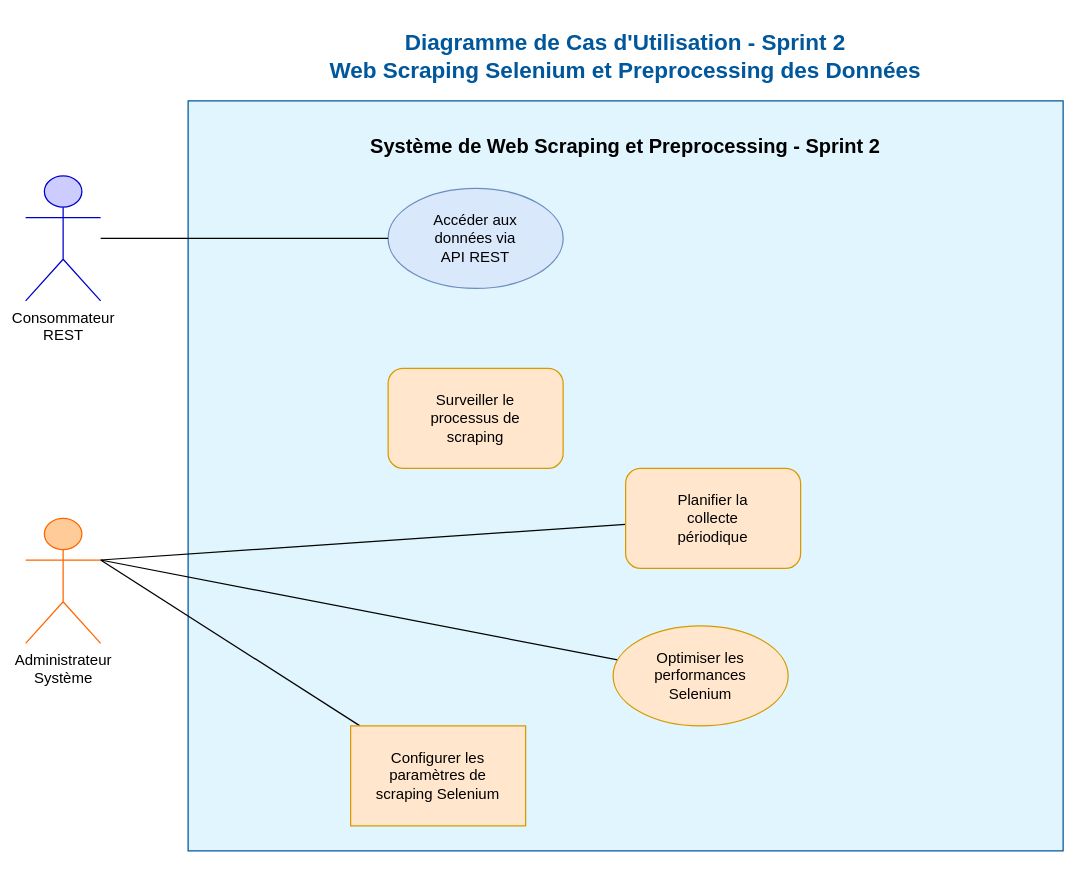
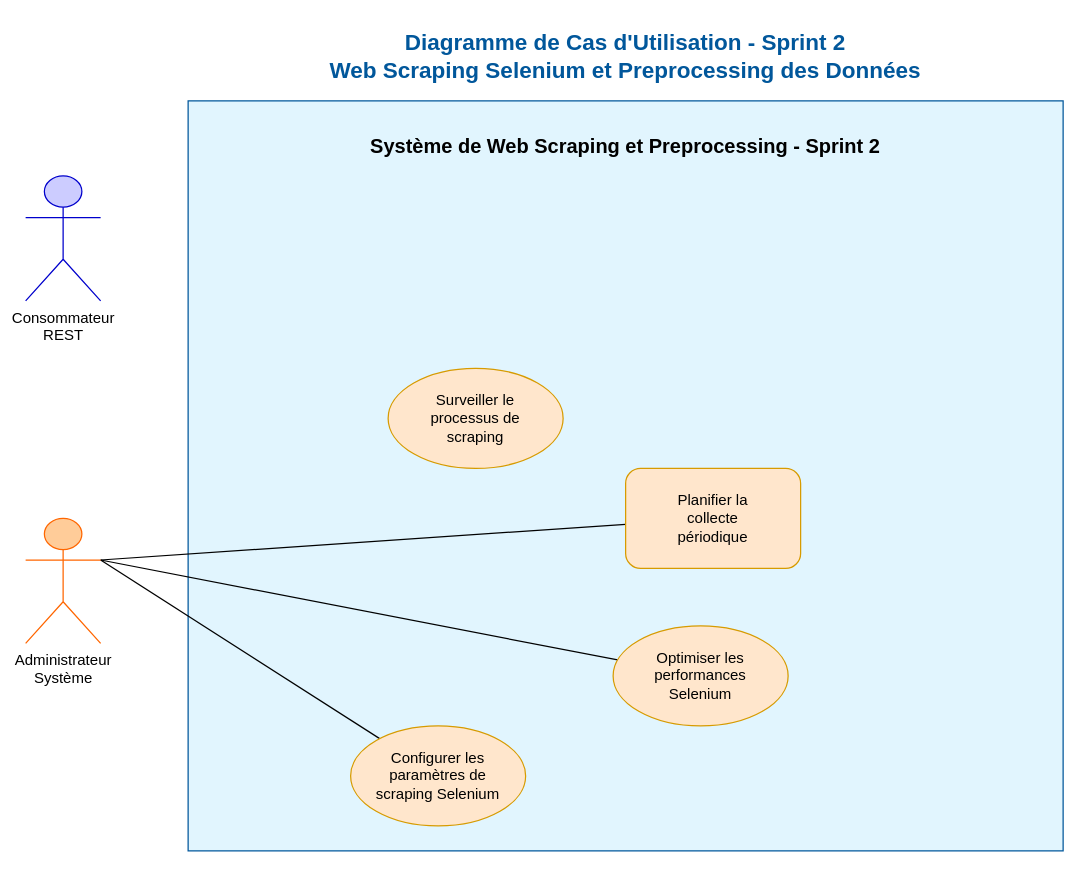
  <mxCell id="0" />
  <mxCell id="1" parent="0" />
  <mxCell id="2" value="Système de Web Scraping et Preprocessing - Sprint 2" style="rounded=0;whiteSpace=wrap;html=1;fillColor=#e1f5fe;strokeColor=#01579b;fontSize=16;fontStyle=1;verticalAlign=top;spacingTop=20;" parent="1" vertex="1"><mxGeometry x="150" y="80" width="700" height="600" as="geometry" /></mxCell>
  <mxCell id="3" style="edgeStyle=none;html=1;exitX=1;exitY=0.333;exitDx=0;exitDy=0;exitPerimeter=0;endArrow=none;endFill=0;" parent="1" source="6" target="10" edge="1"><mxGeometry relative="1" as="geometry" /></mxCell>
  <mxCell id="4" style="edgeStyle=none;html=1;exitX=1;exitY=0.333;exitDx=0;exitDy=0;exitPerimeter=0;endArrow=none;endFill=0;" parent="1" source="6" target="8" edge="1"><mxGeometry relative="1" as="geometry" /></mxCell>
  <mxCell id="5" style="edgeStyle=none;html=1;exitX=1;exitY=0.333;exitDx=0;exitDy=0;exitPerimeter=0;endArrow=none;endFill=0;" parent="1" source="6" target="12" edge="1"><mxGeometry relative="1" as="geometry" /></mxCell>
  <mxCell id="6" value="Administrateur&lt;br&gt;Système" style="shape=umlActor;verticalLabelPosition=bottom;verticalAlign=top;html=1;outlineConnect=0;fillColor=#ffcc99;strokeColor=#ff6600;" parent="1" vertex="1"><mxGeometry x="20" y="414" width="60" height="100" as="geometry" /></mxCell>
  <mxCell id="7" value="Consommateur&lt;br&gt;REST" style="shape=umlActor;verticalLabelPosition=bottom;verticalAlign=top;html=1;outlineConnect=0;fillColor=#ccccff;strokeColor=#0000cc;" parent="1" vertex="1"><mxGeometry x="20" y="140" width="60" height="100" as="geometry" /></mxCell>
- <mxCell id="8" value="Configurer les&lt;br&gt;paramètres de&lt;br&gt;scraping Selenium" style="whiteSpace=wrap;html=1;fillColor=#ffe6cc;strokeColor=#d79b00;rounded=0;" parent="1" vertex="1"><mxGeometry x="280" y="580" width="140" height="80" as="geometry" /></mxCell>
- <mxCell id="9" value="Surveiller le&lt;br&gt;processus de&lt;br&gt;scraping" style="whiteSpace=wrap;html=1;fillColor=#ffe6cc;strokeColor=#d79b00;rounded=1;" parent="1" vertex="1"><mxGeometry x="310" y="294" width="140" height="80" as="geometry" /></mxCell>
+ <mxCell id="8" value="Configurer les&lt;br&gt;paramètres de&lt;br&gt;scraping Selenium" style="ellipse;whiteSpace=wrap;html=1;fillColor=#ffe6cc;strokeColor=#d79b00;" parent="1" vertex="1"><mxGeometry x="280" y="580" width="140" height="80" as="geometry" /></mxCell>
+ <mxCell id="9" value="Surveiller le&lt;br&gt;processus de&lt;br&gt;scraping" style="ellipse;whiteSpace=wrap;html=1;fillColor=#ffe6cc;strokeColor=#d79b00;" parent="1" vertex="1"><mxGeometry x="310" y="294" width="140" height="80" as="geometry" /></mxCell>
  <mxCell id="10" value="Planifier la&lt;br&gt;collecte&lt;br&gt;périodique" style="whiteSpace=wrap;html=1;fillColor=#ffe6cc;strokeColor=#d79b00;rounded=1;" parent="1" vertex="1"><mxGeometry x="500" y="374" width="140" height="80" as="geometry" /></mxCell>
- <mxCell id="11" value="Accéder aux&lt;br&gt;données via&lt;br&gt;API REST" style="ellipse;whiteSpace=wrap;html=1;fillColor=#dae8fc;strokeColor=#6c8ebf;" parent="1" vertex="1"><mxGeometry x="310" y="150" width="140" height="80" as="geometry" /></mxCell>
  <mxCell id="12" value="Optimiser les&lt;br&gt;performances&lt;br&gt;Selenium" style="ellipse;whiteSpace=wrap;html=1;fillColor=#ffe6cc;strokeColor=#d79b00;" parent="1" vertex="1"><mxGeometry x="490" y="500" width="140" height="80" as="geometry" /></mxCell>
- <mxCell id="13" value="" style="endArrow=none;html=1;rounded=0;" parent="1" source="7" target="11" edge="1"><mxGeometry width="50" height="50" relative="1" as="geometry"><mxPoint x="350" y="400" as="sourcePoint" /><mxPoint x="400" y="350" as="targetPoint" /></mxGeometry></mxCell>
  <mxCell id="14" value="Diagramme de Cas d'Utilisation - Sprint 2&lt;br&gt;Web Scraping Selenium et Preprocessing des Données" style="text;html=1;strokeColor=none;fillColor=none;align=center;verticalAlign=middle;whiteSpace=wrap;rounded=0;fontSize=18;fontStyle=1;fontColor=#01579b;" parent="1" vertex="1"><mxGeometry x="250" y="20" width="500" height="50" as="geometry" /></mxCell>
